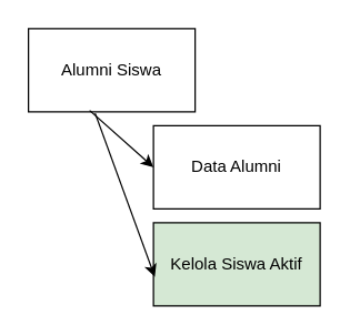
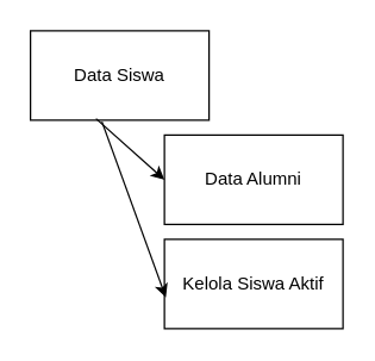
  <mxCell id="0" />
  <mxCell id="1" parent="0" />
- <mxCell id="2" value="Alumni Siswa" style="rounded=0;whiteSpace=wrap;html=1;" vertex="1" parent="1"><mxGeometry x="20" y="20" width="120" height="60" as="geometry" /></mxCell>
+ <mxCell id="2" value="Data Siswa" style="rounded=0;whiteSpace=wrap;html=1;" vertex="1" parent="1"><mxGeometry x="20" y="20" width="120" height="60" as="geometry" /></mxCell>
  <mxCell id="3" value="Data Alumni" style="rounded=0;whiteSpace=wrap;html=1;" vertex="1" parent="1"><mxGeometry x="110" y="90" width="120" height="60" as="geometry" /></mxCell>
- <mxCell id="4" value="Kelola Siswa Aktif" style="rounded=0;whiteSpace=wrap;html=1;fillColor=#d5e8d4;" vertex="1" parent="1"><mxGeometry x="110" y="160" width="120" height="60" as="geometry" /></mxCell>
+ <mxCell id="4" value="Kelola Siswa Aktif" style="rounded=0;whiteSpace=wrap;html=1;" vertex="1" parent="1"><mxGeometry x="110" y="160" width="120" height="60" as="geometry" /></mxCell>
  <mxCell id="5" value="" style="endArrow=classic;html=1;rounded=0;entryX=0.008;entryY=0.65;entryDx=0;entryDy=0;entryPerimeter=0;exitX=0.4;exitY=1.017;exitDx=0;exitDy=0;exitPerimeter=0;" edge="1" parent="1" source="2" target="4"><mxGeometry width="50" height="50" relative="1" as="geometry"><mxPoint x="60" y="180" as="sourcePoint" /><mxPoint x="110" y="130" as="targetPoint" /></mxGeometry></mxCell>
  <mxCell id="6" value="" style="endArrow=classic;html=1;rounded=0;entryX=0;entryY=0.5;entryDx=0;entryDy=0;exitX=0.367;exitY=0.983;exitDx=0;exitDy=0;exitPerimeter=0;" edge="1" parent="1" source="2" target="3"><mxGeometry width="50" height="50" relative="1" as="geometry"><mxPoint x="70" y="90" as="sourcePoint" /><mxPoint x="110" y="130" as="targetPoint" /></mxGeometry></mxCell>
